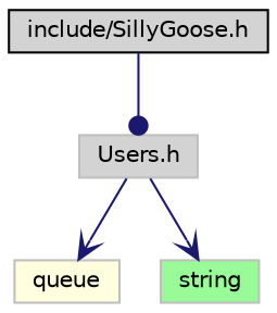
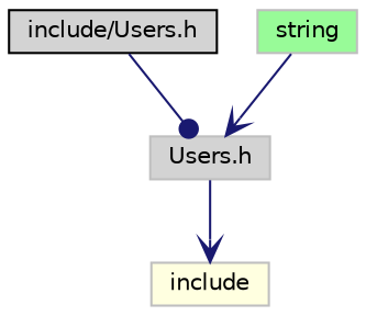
  digraph {
    node [color=grey75 fillcolor=lightgrey fontname=Helvetica fontsize=10 shape=record style=filled]
    edge [arrowhead=vee color=midnightblue fontname=Helvetica fontsize=10 labelfontname=Helvetica labelfontsize=10 style=solid]
-   n1 [color=black fontcolor=black height=0.2 label="include/SillyGoose.h" width=0.4]
+   n1 [color=black fontcolor=black height=0.2 label="include/Users.h" width=0.4]
    n2 [height=0.2 label="Users.h" width=0.4]
-   n3 [fillcolor=lightyellow height=0.2 label=queue width=0.4]
+   n3 [fillcolor=lightyellow height=0.2 label=include width=0.4]
    n4 [fillcolor=palegreen height=0.2 label=string width=0.4]
    n1 -> n2 [arrowhead=dot]
    n2 -> n3
-   n2 -> n4
+   n4 -> n2
  }
